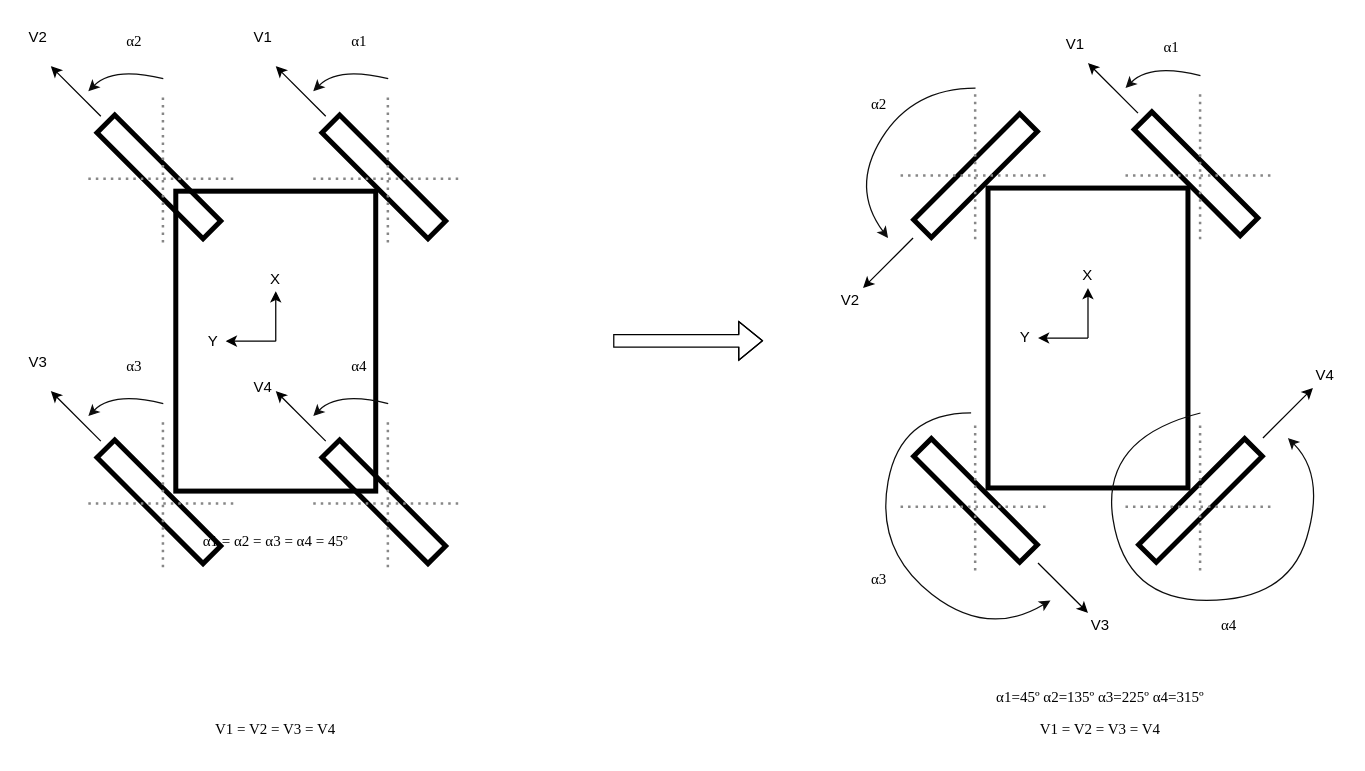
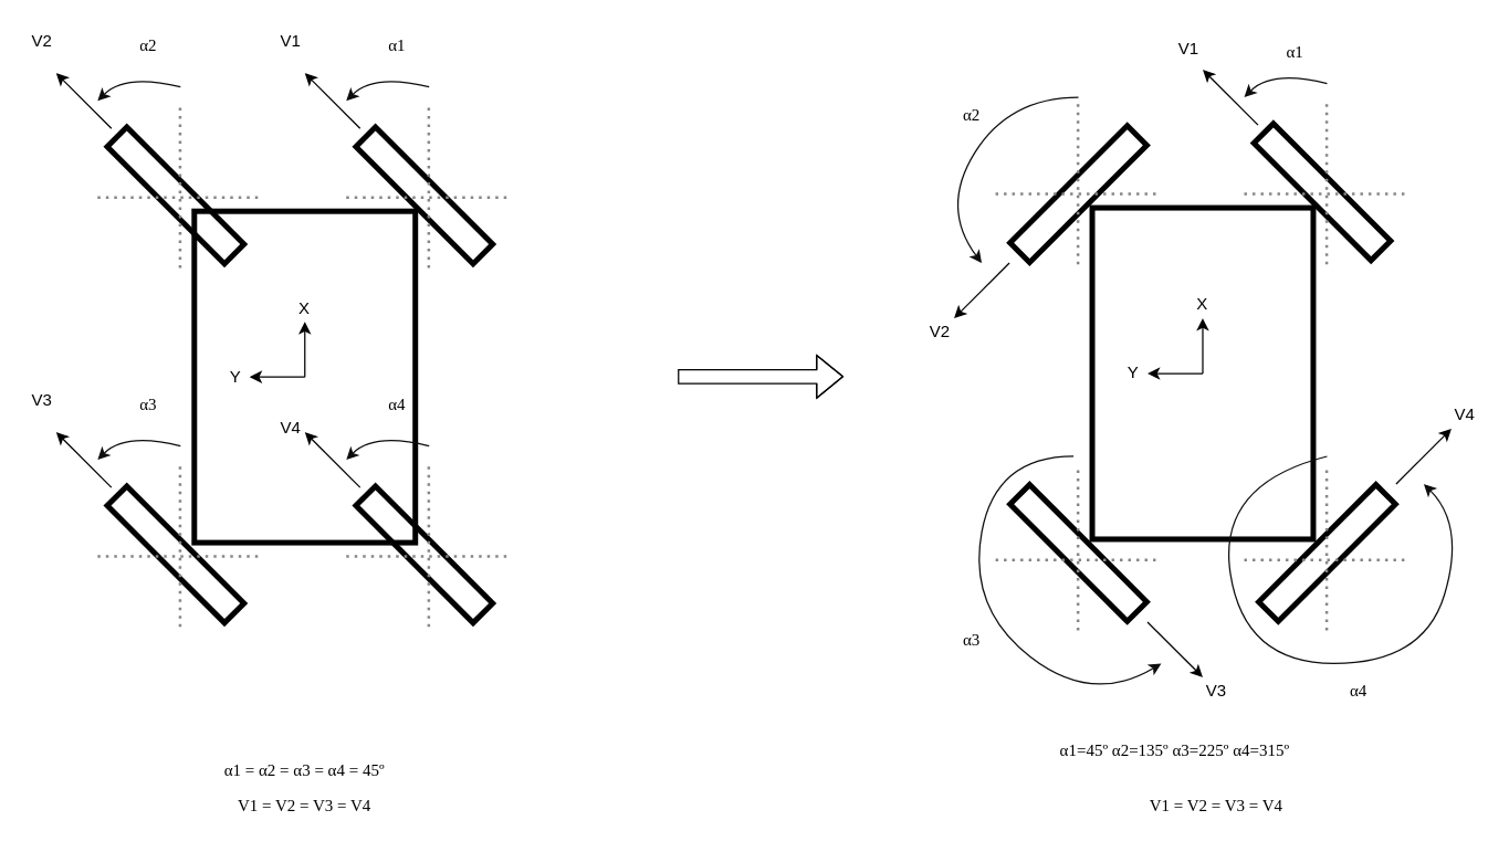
  <mxCell id="0" />
  <mxCell id="1" parent="0" />
  <mxCell id="2" value="" style="rounded=0;whiteSpace=wrap;html=1;strokeWidth=4;fillColor=none;" vertex="1" parent="1"><mxGeometry x="790" y="150" width="160" height="240" as="geometry" /></mxCell>
  <mxCell id="3" value="" style="group" vertex="1" connectable="0" parent="1"><mxGeometry x="810" y="210" width="70" height="70" as="geometry" /></mxCell>
  <mxCell id="4" value="" style="endArrow=classic;html=1;rounded=0;endFill=1;" edge="1" parent="3"><mxGeometry width="50" height="50" relative="1" as="geometry"><mxPoint x="60" y="60" as="sourcePoint" /><mxPoint x="60" y="20" as="targetPoint" /></mxGeometry></mxCell>
  <mxCell id="5" value="" style="endArrow=classic;html=1;rounded=0;startArrow=none;startFill=0;endFill=1;" edge="1" parent="3"><mxGeometry width="50" height="50" relative="1" as="geometry"><mxPoint x="60" y="60" as="sourcePoint" /><mxPoint x="20" y="60" as="targetPoint" /></mxGeometry></mxCell>
  <mxCell id="6" value="X" style="text;html=1;strokeColor=none;fillColor=none;align=center;verticalAlign=middle;whiteSpace=wrap;rounded=0;" vertex="1" parent="3"><mxGeometry x="50" width="20" height="20" as="geometry" /></mxCell>
  <mxCell id="7" value="Y" style="text;html=1;strokeColor=none;fillColor=none;align=center;verticalAlign=middle;whiteSpace=wrap;rounded=0;" vertex="1" parent="3"><mxGeometry y="50" width="20" height="20" as="geometry" /></mxCell>
  <mxCell id="8" value="" style="endArrow=classic;html=1;rounded=0;endFill=1;" edge="1" parent="1"><mxGeometry width="50" height="50" relative="1" as="geometry"><mxPoint x="910" y="90" as="sourcePoint" /><mxPoint x="870" y="50" as="targetPoint" /></mxGeometry></mxCell>
  <mxCell id="9" value="" style="rounded=0;whiteSpace=wrap;html=1;strokeWidth=4;fillColor=none;direction=south;rotation=-135;" vertex="1" parent="1"><mxGeometry x="896.46" y="128.54" width="120" height="20" as="geometry" /></mxCell>
  <mxCell id="10" value="" style="endArrow=none;dashed=1;html=1;strokeWidth=2;rounded=0;dashPattern=1 2;strokeColor=#878787;" edge="1" parent="1"><mxGeometry width="50" height="50" relative="1" as="geometry"><mxPoint x="959.71" y="75" as="sourcePoint" /><mxPoint x="959.71" y="195" as="targetPoint" /></mxGeometry></mxCell>
  <mxCell id="11" value="" style="endArrow=none;dashed=1;html=1;strokeWidth=2;rounded=0;dashPattern=1 2;strokeColor=#878787;" edge="1" parent="1"><mxGeometry width="50" height="50" relative="1" as="geometry"><mxPoint x="900" y="140" as="sourcePoint" /><mxPoint x="1020" y="140" as="targetPoint" /></mxGeometry></mxCell>
  <mxCell id="12" value="" style="curved=1;endArrow=classic;html=1;rounded=0;strokeColor=#0D0D0D;strokeWidth=1;" edge="1" parent="1"><mxGeometry width="50" height="50" relative="1" as="geometry"><mxPoint x="960" y="60" as="sourcePoint" /><mxPoint x="900" y="70" as="targetPoint" /><Array as="points"><mxPoint x="920" y="50" /></Array></mxGeometry></mxCell>
  <mxCell id="13" value="" style="rounded=0;whiteSpace=wrap;html=1;strokeWidth=4;fillColor=none;direction=south;rotation=-225;" vertex="1" parent="1"><mxGeometry x="720" y="130" width="120" height="20" as="geometry" /></mxCell>
  <mxCell id="14" value="" style="rounded=0;whiteSpace=wrap;html=1;strokeWidth=4;fillColor=none;direction=south;rotation=-225;" vertex="1" parent="1"><mxGeometry x="900" y="390" width="120" height="20" as="geometry" /></mxCell>
  <mxCell id="15" value="" style="rounded=0;whiteSpace=wrap;html=1;strokeWidth=4;fillColor=none;direction=south;rotation=-135;" vertex="1" parent="1"><mxGeometry x="720" y="390" width="120" height="20" as="geometry" /></mxCell>
  <mxCell id="16" value="" style="endArrow=classic;html=1;rounded=0;endFill=1;" edge="1" parent="1"><mxGeometry width="50" height="50" relative="1" as="geometry"><mxPoint x="1010" y="350" as="sourcePoint" /><mxPoint x="1050" y="310" as="targetPoint" /></mxGeometry></mxCell>
  <mxCell id="17" value="V4" style="text;html=1;strokeColor=none;fillColor=none;align=center;verticalAlign=middle;whiteSpace=wrap;rounded=0;" vertex="1" parent="1"><mxGeometry x="1050" y="290" width="20" height="20" as="geometry" /></mxCell>
  <mxCell id="18" value="" style="endArrow=classic;html=1;rounded=0;endFill=1;" edge="1" parent="1"><mxGeometry width="50" height="50" relative="1" as="geometry"><mxPoint x="830" y="450" as="sourcePoint" /><mxPoint x="870" y="490" as="targetPoint" /></mxGeometry></mxCell>
  <mxCell id="19" value="V3" style="text;html=1;strokeColor=none;fillColor=none;align=center;verticalAlign=middle;whiteSpace=wrap;rounded=0;" vertex="1" parent="1"><mxGeometry x="870" y="490" width="20" height="20" as="geometry" /></mxCell>
  <mxCell id="20" value="" style="endArrow=classic;html=1;rounded=0;endFill=1;" edge="1" parent="1"><mxGeometry width="50" height="50" relative="1" as="geometry"><mxPoint x="730" y="190" as="sourcePoint" /><mxPoint x="690" y="230" as="targetPoint" /></mxGeometry></mxCell>
  <mxCell id="21" value="V2" style="text;html=1;strokeColor=none;fillColor=none;align=center;verticalAlign=middle;whiteSpace=wrap;rounded=0;" vertex="1" parent="1"><mxGeometry x="670" y="230" width="20" height="20" as="geometry" /></mxCell>
  <mxCell id="22" value="" style="endArrow=none;dashed=1;html=1;strokeWidth=2;rounded=0;dashPattern=1 2;strokeColor=#878787;" edge="1" parent="1"><mxGeometry width="50" height="50" relative="1" as="geometry"><mxPoint x="779.71" y="340" as="sourcePoint" /><mxPoint x="779.71" y="460" as="targetPoint" /></mxGeometry></mxCell>
  <mxCell id="23" value="" style="endArrow=none;dashed=1;html=1;strokeWidth=2;rounded=0;dashPattern=1 2;strokeColor=#878787;" edge="1" parent="1"><mxGeometry width="50" height="50" relative="1" as="geometry"><mxPoint x="720" y="405" as="sourcePoint" /><mxPoint x="840" y="405" as="targetPoint" /></mxGeometry></mxCell>
  <mxCell id="24" value="" style="endArrow=none;dashed=1;html=1;strokeWidth=2;rounded=0;dashPattern=1 2;strokeColor=#878787;" edge="1" parent="1"><mxGeometry width="50" height="50" relative="1" as="geometry"><mxPoint x="779.71" y="75" as="sourcePoint" /><mxPoint x="779.71" y="195" as="targetPoint" /></mxGeometry></mxCell>
  <mxCell id="25" value="" style="endArrow=none;dashed=1;html=1;strokeWidth=2;rounded=0;dashPattern=1 2;strokeColor=#878787;" edge="1" parent="1"><mxGeometry width="50" height="50" relative="1" as="geometry"><mxPoint x="720" y="140" as="sourcePoint" /><mxPoint x="840" y="140" as="targetPoint" /></mxGeometry></mxCell>
  <mxCell id="26" value="" style="endArrow=none;dashed=1;html=1;strokeWidth=2;rounded=0;dashPattern=1 2;strokeColor=#878787;" edge="1" parent="1"><mxGeometry width="50" height="50" relative="1" as="geometry"><mxPoint x="959.71" y="340" as="sourcePoint" /><mxPoint x="959.71" y="460" as="targetPoint" /></mxGeometry></mxCell>
  <mxCell id="27" value="" style="endArrow=none;dashed=1;html=1;strokeWidth=2;rounded=0;dashPattern=1 2;strokeColor=#878787;" edge="1" parent="1"><mxGeometry width="50" height="50" relative="1" as="geometry"><mxPoint x="900" y="405" as="sourcePoint" /><mxPoint x="1020" y="405" as="targetPoint" /><Array as="points"><mxPoint x="960" y="405" /></Array></mxGeometry></mxCell>
  <mxCell id="28" value="" style="curved=1;endArrow=classic;html=1;rounded=0;strokeColor=#0D0D0D;strokeWidth=1;" edge="1" parent="1"><mxGeometry width="50" height="50" relative="1" as="geometry"><mxPoint x="780" y="70" as="sourcePoint" /><mxPoint x="710" y="190" as="targetPoint" /><Array as="points"><mxPoint x="730" y="70" /><mxPoint x="680" y="150" /></Array></mxGeometry></mxCell>
  <mxCell id="29" value="α2" style="text;html=1;strokeColor=none;fillColor=none;align=center;verticalAlign=middle;whiteSpace=wrap;rounded=0;fontFamily=Lucida Console;" vertex="1" parent="1"><mxGeometry x="690" y="70" width="26.46" height="25" as="geometry" /></mxCell>
  <mxCell id="30" value="" style="curved=1;endArrow=classic;html=1;rounded=0;strokeColor=#0D0D0D;strokeWidth=1;" edge="1" parent="1"><mxGeometry width="50" height="50" relative="1" as="geometry"><mxPoint x="776.46" y="330" as="sourcePoint" /><mxPoint x="840" y="480" as="targetPoint" /><Array as="points"><mxPoint x="720" y="330" /><mxPoint x="700" y="440" /><mxPoint x="790" y="510" /></Array></mxGeometry></mxCell>
  <mxCell id="31" value="α3" style="text;html=1;strokeColor=none;fillColor=none;align=center;verticalAlign=middle;whiteSpace=wrap;rounded=0;fontFamily=Lucida Console;" vertex="1" parent="1"><mxGeometry x="690" y="450" width="26.46" height="25" as="geometry" /></mxCell>
  <mxCell id="32" value="" style="curved=1;endArrow=classic;html=1;rounded=0;strokeColor=#0D0D0D;strokeWidth=1;" edge="1" parent="1"><mxGeometry width="50" height="50" relative="1" as="geometry"><mxPoint x="960" y="330" as="sourcePoint" /><mxPoint x="1030" y="350" as="targetPoint" /><Array as="points"><mxPoint x="880" y="350" /><mxPoint x="900" y="480" /><mxPoint x="1030" y="480" /><mxPoint x="1060" y="380" /></Array></mxGeometry></mxCell>
  <mxCell id="33" value="α4" style="text;html=1;strokeColor=none;fillColor=none;align=center;verticalAlign=middle;whiteSpace=wrap;rounded=0;fontFamily=Lucida Console;" vertex="1" parent="1"><mxGeometry x="970" y="487.5" width="26.46" height="25" as="geometry" /></mxCell>
  <mxCell id="34" value="" style="rounded=0;whiteSpace=wrap;html=1;strokeWidth=4;fillColor=none;" vertex="1" parent="1"><mxGeometry x="140" y="152.5" width="160" height="240" as="geometry" /></mxCell>
  <mxCell id="35" value="" style="group" vertex="1" connectable="0" parent="1"><mxGeometry x="160" y="212.5" width="70" height="70" as="geometry" /></mxCell>
  <mxCell id="36" value="" style="endArrow=classic;html=1;rounded=0;endFill=1;" edge="1" parent="35"><mxGeometry width="50" height="50" relative="1" as="geometry"><mxPoint x="60" y="60" as="sourcePoint" /><mxPoint x="60" y="20" as="targetPoint" /></mxGeometry></mxCell>
  <mxCell id="37" value="" style="endArrow=classic;html=1;rounded=0;startArrow=none;startFill=0;endFill=1;" edge="1" parent="35"><mxGeometry width="50" height="50" relative="1" as="geometry"><mxPoint x="60" y="60" as="sourcePoint" /><mxPoint x="20" y="60" as="targetPoint" /></mxGeometry></mxCell>
  <mxCell id="38" value="X" style="text;html=1;strokeColor=none;fillColor=none;align=center;verticalAlign=middle;whiteSpace=wrap;rounded=0;" vertex="1" parent="35"><mxGeometry x="50" width="20" height="20" as="geometry" /></mxCell>
  <mxCell id="39" value="Y" style="text;html=1;strokeColor=none;fillColor=none;align=center;verticalAlign=middle;whiteSpace=wrap;rounded=0;" vertex="1" parent="35"><mxGeometry y="50" width="20" height="20" as="geometry" /></mxCell>
  <mxCell id="40" value="" style="endArrow=classic;html=1;rounded=0;endFill=1;" edge="1" parent="1"><mxGeometry width="50" height="50" relative="1" as="geometry"><mxPoint x="260" y="92.5" as="sourcePoint" /><mxPoint x="220" y="52.5" as="targetPoint" /></mxGeometry></mxCell>
  <mxCell id="41" value="" style="rounded=0;whiteSpace=wrap;html=1;strokeWidth=4;fillColor=none;direction=south;rotation=-135;" vertex="1" parent="1"><mxGeometry x="246.46" y="131.04" width="120" height="20" as="geometry" /></mxCell>
  <mxCell id="42" value="" style="endArrow=none;dashed=1;html=1;strokeWidth=2;rounded=0;dashPattern=1 2;strokeColor=#878787;" edge="1" parent="1"><mxGeometry width="50" height="50" relative="1" as="geometry"><mxPoint x="309.71" y="77.5" as="sourcePoint" /><mxPoint x="309.71" y="197.5" as="targetPoint" /></mxGeometry></mxCell>
  <mxCell id="43" value="" style="endArrow=none;dashed=1;html=1;strokeWidth=2;rounded=0;dashPattern=1 2;strokeColor=#878787;" edge="1" parent="1"><mxGeometry width="50" height="50" relative="1" as="geometry"><mxPoint x="250" y="142.5" as="sourcePoint" /><mxPoint x="370" y="142.5" as="targetPoint" /></mxGeometry></mxCell>
  <mxCell id="44" value="" style="curved=1;endArrow=classic;html=1;rounded=0;strokeColor=#0D0D0D;strokeWidth=1;" edge="1" parent="1"><mxGeometry width="50" height="50" relative="1" as="geometry"><mxPoint x="310" y="62.5" as="sourcePoint" /><mxPoint x="250" y="72.5" as="targetPoint" /><Array as="points"><mxPoint x="270" y="52.5" /></Array></mxGeometry></mxCell>
  <mxCell id="45" value="" style="shape=flexArrow;endArrow=classic;html=1;rounded=0;" edge="1" parent="1"><mxGeometry width="50" height="50" relative="1" as="geometry"><mxPoint x="490" y="272.26" as="sourcePoint" /><mxPoint x="610" y="272.26" as="targetPoint" /><Array as="points"><mxPoint x="580" y="272.26" /></Array></mxGeometry></mxCell>
  <mxCell id="46" value="α1" style="text;html=1;strokeColor=none;fillColor=none;align=center;verticalAlign=middle;whiteSpace=wrap;rounded=0;fontFamily=Lucida Console;" vertex="1" parent="1"><mxGeometry x="923.54" y="25" width="26.46" height="25" as="geometry" /></mxCell>
  <mxCell id="47" value="V1" style="text;html=1;strokeColor=none;fillColor=none;align=center;verticalAlign=middle;whiteSpace=wrap;rounded=0;" vertex="1" parent="1"><mxGeometry x="850" y="25" width="20" height="20" as="geometry" /></mxCell>
  <mxCell id="48" value="α1" style="text;html=1;strokeColor=none;fillColor=none;align=center;verticalAlign=middle;whiteSpace=wrap;rounded=0;fontFamily=Lucida Console;" vertex="1" parent="1"><mxGeometry x="273.54" y="20" width="26.46" height="25" as="geometry" /></mxCell>
  <mxCell id="49" value="V1" style="text;html=1;strokeColor=none;fillColor=none;align=center;verticalAlign=middle;whiteSpace=wrap;rounded=0;" vertex="1" parent="1"><mxGeometry x="200" y="20" width="20" height="20" as="geometry" /></mxCell>
  <mxCell id="50" value="" style="endArrow=classic;html=1;rounded=0;endFill=1;" edge="1" parent="1"><mxGeometry width="50" height="50" relative="1" as="geometry"><mxPoint x="80" y="92.5" as="sourcePoint" /><mxPoint x="40" y="52.5" as="targetPoint" /></mxGeometry></mxCell>
  <mxCell id="51" value="" style="rounded=0;whiteSpace=wrap;html=1;strokeWidth=4;fillColor=none;direction=south;rotation=-135;" vertex="1" parent="1"><mxGeometry x="66.46" y="131.04" width="120" height="20" as="geometry" /></mxCell>
  <mxCell id="52" value="" style="endArrow=none;dashed=1;html=1;strokeWidth=2;rounded=0;dashPattern=1 2;strokeColor=#878787;" edge="1" parent="1"><mxGeometry width="50" height="50" relative="1" as="geometry"><mxPoint x="129.71" y="77.5" as="sourcePoint" /><mxPoint x="129.71" y="197.5" as="targetPoint" /></mxGeometry></mxCell>
  <mxCell id="53" value="" style="endArrow=none;dashed=1;html=1;strokeWidth=2;rounded=0;dashPattern=1 2;strokeColor=#878787;" edge="1" parent="1"><mxGeometry width="50" height="50" relative="1" as="geometry"><mxPoint x="70" y="142.5" as="sourcePoint" /><mxPoint x="190" y="142.5" as="targetPoint" /></mxGeometry></mxCell>
  <mxCell id="54" value="" style="curved=1;endArrow=classic;html=1;rounded=0;strokeColor=#0D0D0D;strokeWidth=1;" edge="1" parent="1"><mxGeometry width="50" height="50" relative="1" as="geometry"><mxPoint x="130" y="62.5" as="sourcePoint" /><mxPoint x="70" y="72.5" as="targetPoint" /><Array as="points"><mxPoint x="90" y="52.5" /></Array></mxGeometry></mxCell>
  <mxCell id="55" value="α2" style="text;html=1;strokeColor=none;fillColor=none;align=center;verticalAlign=middle;whiteSpace=wrap;rounded=0;fontFamily=Lucida Console;" vertex="1" parent="1"><mxGeometry x="93.54" y="20" width="26.46" height="25" as="geometry" /></mxCell>
  <mxCell id="56" value="V2" style="text;html=1;strokeColor=none;fillColor=none;align=center;verticalAlign=middle;whiteSpace=wrap;rounded=0;" vertex="1" parent="1"><mxGeometry x="20" y="20" width="20" height="20" as="geometry" /></mxCell>
  <mxCell id="57" value="" style="endArrow=classic;html=1;rounded=0;endFill=1;" edge="1" parent="1"><mxGeometry width="50" height="50" relative="1" as="geometry"><mxPoint x="260" y="352.5" as="sourcePoint" /><mxPoint x="220" y="312.5" as="targetPoint" /></mxGeometry></mxCell>
  <mxCell id="58" value="" style="rounded=0;whiteSpace=wrap;html=1;strokeWidth=4;fillColor=none;direction=south;rotation=-135;" vertex="1" parent="1"><mxGeometry x="246.46" y="391.04" width="120" height="20" as="geometry" /></mxCell>
  <mxCell id="59" value="" style="endArrow=none;dashed=1;html=1;strokeWidth=2;rounded=0;dashPattern=1 2;strokeColor=#878787;" edge="1" parent="1"><mxGeometry width="50" height="50" relative="1" as="geometry"><mxPoint x="309.71" y="337.5" as="sourcePoint" /><mxPoint x="309.71" y="457.5" as="targetPoint" /></mxGeometry></mxCell>
  <mxCell id="60" value="" style="endArrow=none;dashed=1;html=1;strokeWidth=2;rounded=0;dashPattern=1 2;strokeColor=#878787;" edge="1" parent="1"><mxGeometry width="50" height="50" relative="1" as="geometry"><mxPoint x="250" y="402.5" as="sourcePoint" /><mxPoint x="370" y="402.5" as="targetPoint" /></mxGeometry></mxCell>
  <mxCell id="61" value="" style="curved=1;endArrow=classic;html=1;rounded=0;strokeColor=#0D0D0D;strokeWidth=1;" edge="1" parent="1"><mxGeometry width="50" height="50" relative="1" as="geometry"><mxPoint x="310" y="322.5" as="sourcePoint" /><mxPoint x="250" y="332.5" as="targetPoint" /><Array as="points"><mxPoint x="270" y="312.5" /></Array></mxGeometry></mxCell>
  <mxCell id="62" value="α4" style="text;html=1;strokeColor=none;fillColor=none;align=center;verticalAlign=middle;whiteSpace=wrap;rounded=0;fontFamily=Lucida Console;" vertex="1" parent="1"><mxGeometry x="273.54" y="280" width="26.46" height="25" as="geometry" /></mxCell>
  <mxCell id="63" value="V4" style="text;html=1;strokeColor=none;fillColor=none;align=center;verticalAlign=middle;whiteSpace=wrap;rounded=0;" vertex="1" parent="1"><mxGeometry x="200" y="300" width="20" height="20" as="geometry" /></mxCell>
  <mxCell id="64" value="" style="endArrow=classic;html=1;rounded=0;endFill=1;" edge="1" parent="1"><mxGeometry width="50" height="50" relative="1" as="geometry"><mxPoint x="80" y="352.5" as="sourcePoint" /><mxPoint x="40" y="312.5" as="targetPoint" /></mxGeometry></mxCell>
  <mxCell id="65" value="" style="rounded=0;whiteSpace=wrap;html=1;strokeWidth=4;fillColor=none;direction=south;rotation=-135;" vertex="1" parent="1"><mxGeometry x="66.46" y="391.04" width="120" height="20" as="geometry" /></mxCell>
  <mxCell id="66" value="" style="endArrow=none;dashed=1;html=1;strokeWidth=2;rounded=0;dashPattern=1 2;strokeColor=#878787;" edge="1" parent="1"><mxGeometry width="50" height="50" relative="1" as="geometry"><mxPoint x="129.71" y="337.5" as="sourcePoint" /><mxPoint x="129.71" y="457.5" as="targetPoint" /></mxGeometry></mxCell>
  <mxCell id="67" value="" style="endArrow=none;dashed=1;html=1;strokeWidth=2;rounded=0;dashPattern=1 2;strokeColor=#878787;" edge="1" parent="1"><mxGeometry width="50" height="50" relative="1" as="geometry"><mxPoint x="70" y="402.5" as="sourcePoint" /><mxPoint x="190" y="402.5" as="targetPoint" /></mxGeometry></mxCell>
  <mxCell id="68" value="" style="curved=1;endArrow=classic;html=1;rounded=0;strokeColor=#0D0D0D;strokeWidth=1;" edge="1" parent="1"><mxGeometry width="50" height="50" relative="1" as="geometry"><mxPoint x="130" y="322.5" as="sourcePoint" /><mxPoint x="70" y="332.5" as="targetPoint" /><Array as="points"><mxPoint x="90" y="312.5" /></Array></mxGeometry></mxCell>
  <mxCell id="69" value="α3" style="text;html=1;strokeColor=none;fillColor=none;align=center;verticalAlign=middle;whiteSpace=wrap;rounded=0;fontFamily=Lucida Console;" vertex="1" parent="1"><mxGeometry x="93.54" y="280" width="26.46" height="25" as="geometry" /></mxCell>
  <mxCell id="70" value="V3" style="text;html=1;strokeColor=none;fillColor=none;align=center;verticalAlign=middle;whiteSpace=wrap;rounded=0;" vertex="1" parent="1"><mxGeometry x="20" y="280" width="20" height="20" as="geometry" /></mxCell>
- <mxCell id="71" value="α1 = α2 = α3 = α4 = 45º" style="text;html=1;strokeColor=none;fillColor=none;align=center;verticalAlign=middle;whiteSpace=wrap;rounded=0;fontFamily=Lucida Console;" vertex="1" parent="1"><mxGeometry x="100" y="420" width="240" height="25" as="geometry" /></mxCell>
+ <mxCell id="71" value="α1 = α2 = α3 = α4 = 45º" style="text;html=1;strokeColor=none;fillColor=none;align=center;verticalAlign=middle;whiteSpace=wrap;rounded=0;fontFamily=Lucida Console;" vertex="1" parent="1"><mxGeometry x="100" y="545" width="240" height="25" as="geometry" /></mxCell>
  <mxCell id="72" value="V1 = V2 = V3 = V4" style="text;html=1;strokeColor=none;fillColor=none;align=center;verticalAlign=middle;whiteSpace=wrap;rounded=0;fontFamily=Lucida Console;" vertex="1" parent="1"><mxGeometry x="100" y="570" width="240" height="25" as="geometry" /></mxCell>
- <mxCell id="73" value="α1=45º α2=135º α3=225º α4=315º" style="text;html=1;strokeColor=none;fillColor=none;align=center;verticalAlign=middle;whiteSpace=wrap;rounded=0;fontFamily=Lucida Console;" vertex="1" parent="1"><mxGeometry x="760" y="545" width="240" height="25" as="geometry" /></mxCell>
+ <mxCell id="73" value="α1=45º α2=135º α3=225º α4=315º" style="text;html=1;strokeColor=none;fillColor=none;align=center;verticalAlign=middle;whiteSpace=wrap;rounded=0;fontFamily=Lucida Console;" vertex="1" parent="1"><mxGeometry x="730" y="530" width="240" height="25" as="geometry" /></mxCell>
  <mxCell id="74" value="V1 = V2 = V3 = V4" style="text;html=1;strokeColor=none;fillColor=none;align=center;verticalAlign=middle;whiteSpace=wrap;rounded=0;fontFamily=Lucida Console;" vertex="1" parent="1"><mxGeometry x="760" y="570" width="240" height="25" as="geometry" /></mxCell>
